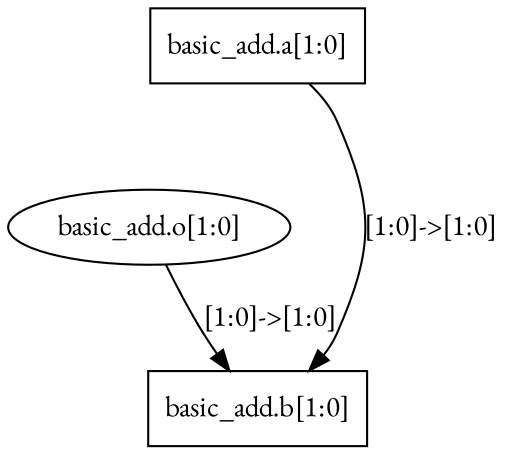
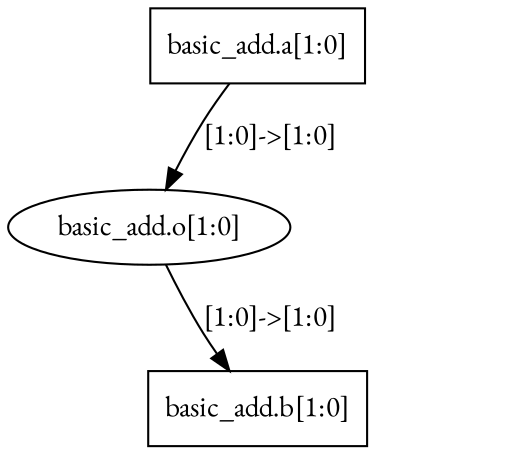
  digraph {
    fontname="EB Garamond"
    node [fontname="EB Garamond" shape=rectangle]
    edge [fontname="EB Garamond"]
    n1 [label="basic_add.a[1:0]"]
    n2 [label="basic_add.o[1:0]" shape=ellipse]
    n3 [label="basic_add.b[1:0]"]
-   n1 -> n3 [label="[1:0]->[1:0]"]
+   n1 -> n2 [label="[1:0]->[1:0]"]
    n2 -> n3 [label="[1:0]->[1:0]"]
  }
